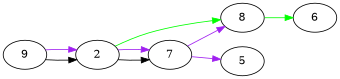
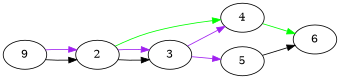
  digraph {
    rankdir=LR
    edge [color=purple]
    n1 [label=9]
    2
-   3 [label=7]
-   4 [label=8]
+   3
+   4
    5
    6
    n1 -> 2 [color=black]
    n1 -> 2
    2 -> 3 [color=black]
    2 -> 3
    2 -> 4 [color=green]
    3 -> 4
    3 -> 5
    4 -> 6 [color=green]
+   5 -> 6 [color=black]
  }
